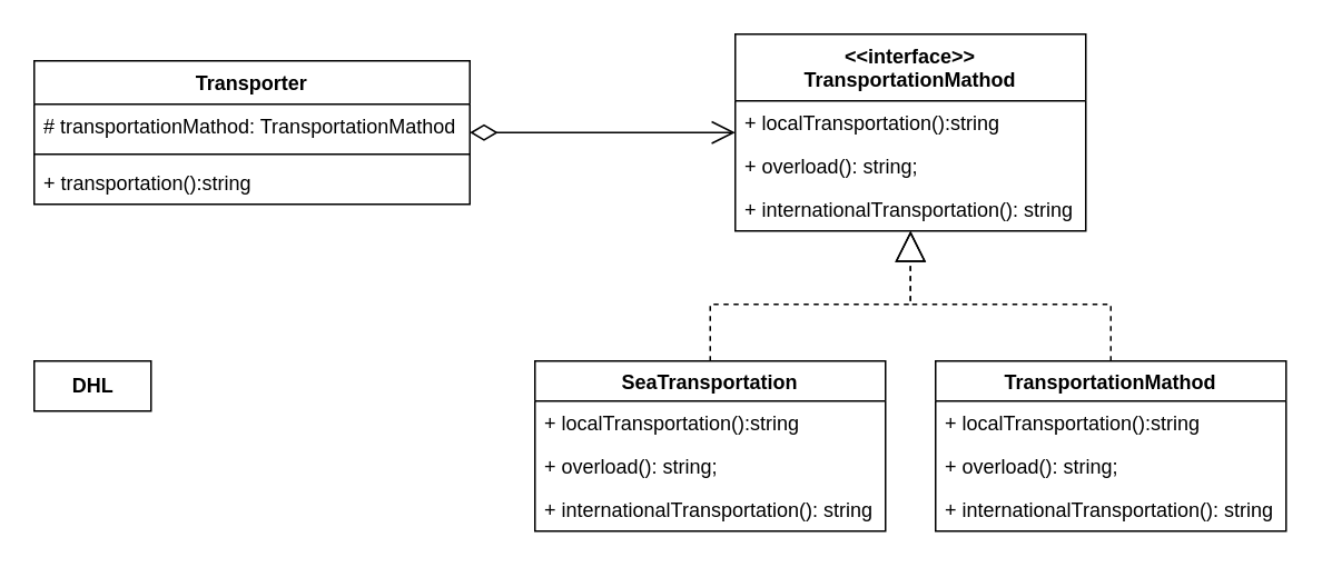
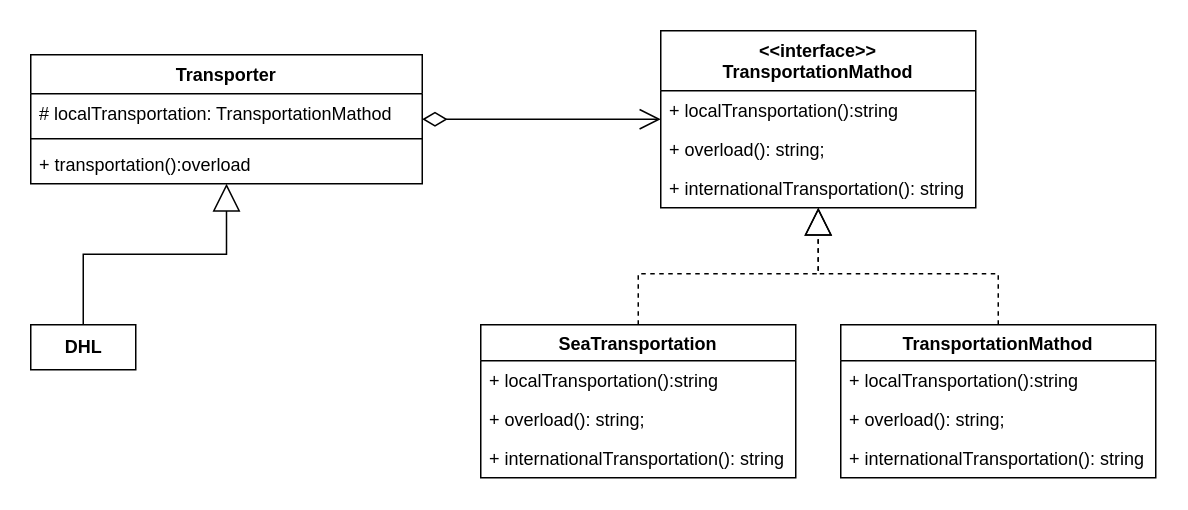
  <mxCell id="0" />
  <mxCell id="1" parent="0" />
  <mxCell id="2" value="Transporter" style="swimlane;fontStyle=1;align=center;verticalAlign=top;childLayout=stackLayout;horizontal=1;startSize=26;horizontalStack=0;resizeParent=1;resizeParentMax=0;resizeLast=0;collapsible=1;marginBottom=0;" parent="1" vertex="1"><mxGeometry x="20" y="36" width="261" height="86" as="geometry" /></mxCell>
- <mxCell id="3" value="# transportationMathod: TransportationMathod" style="text;strokeColor=none;fillColor=none;align=left;verticalAlign=top;spacingLeft=4;spacingRight=4;overflow=hidden;rotatable=0;points=[[0,0.5],[1,0.5]];portConstraint=eastwest;" parent="2" vertex="1"><mxGeometry y="26" width="261" height="26" as="geometry" /></mxCell>
+ <mxCell id="3" value="# localTransportation: TransportationMathod" style="text;strokeColor=none;fillColor=none;align=left;verticalAlign=top;spacingLeft=4;spacingRight=4;overflow=hidden;rotatable=0;points=[[0,0.5],[1,0.5]];portConstraint=eastwest;" parent="2" vertex="1"><mxGeometry y="26" width="261" height="26" as="geometry" /></mxCell>
  <mxCell id="4" value="" style="line;strokeWidth=1;fillColor=none;align=left;verticalAlign=middle;spacingTop=-1;spacingLeft=3;spacingRight=3;rotatable=0;labelPosition=right;points=[];portConstraint=eastwest;strokeColor=inherit;" parent="2" vertex="1"><mxGeometry y="52" width="261" height="8" as="geometry" /></mxCell>
- <mxCell id="5" value="+ transportation():string" style="text;strokeColor=none;fillColor=none;align=left;verticalAlign=top;spacingLeft=4;spacingRight=4;overflow=hidden;rotatable=0;points=[[0,0.5],[1,0.5]];portConstraint=eastwest;" parent="2" vertex="1"><mxGeometry y="60" width="261" height="26" as="geometry" /></mxCell>
+ <mxCell id="5" value="+ transportation():overload" style="text;strokeColor=none;fillColor=none;align=left;verticalAlign=top;spacingLeft=4;spacingRight=4;overflow=hidden;rotatable=0;points=[[0,0.5],[1,0.5]];portConstraint=eastwest;" parent="2" vertex="1"><mxGeometry y="60" width="261" height="26" as="geometry" /></mxCell>
  <mxCell id="6" value="&lt;span style=&quot;font-weight: 700;&quot;&gt;DHL&lt;/span&gt;" style="html=1;" parent="1" vertex="1"><mxGeometry x="20" y="216" width="70" height="30" as="geometry" /></mxCell>
+ <mxCell id="7" value="" style="endArrow=block;endSize=16;endFill=0;html=1;rounded=0;edgeStyle=orthogonalEdgeStyle;" parent="1" source="6" target="2" edge="1"><mxGeometry x="0.25" y="60" width="160" relative="1" as="geometry"><mxPoint x="220" y="376" as="sourcePoint" /><mxPoint x="380" y="376" as="targetPoint" /><mxPoint as="offset" /></mxGeometry></mxCell>
  <mxCell id="8" value="" style="edgeStyle=orthogonalEdgeStyle;rounded=0;orthogonalLoop=1;jettySize=auto;html=1;endArrow=block;endFill=0;dashed=1;endSize=16;" parent="1" source="14" target="10" edge="1"><mxGeometry relative="1" as="geometry" /></mxCell>
  <mxCell id="9" value="" style="edgeStyle=orthogonalEdgeStyle;rounded=0;orthogonalLoop=1;jettySize=auto;html=1;dashed=1;endArrow=block;endFill=0;endSize=16;" parent="1" source="18" target="10" edge="1"><mxGeometry relative="1" as="geometry" /></mxCell>
  <mxCell id="10" value="&lt;&lt;interface&gt;&gt;&#10;TransportationMathod" style="swimlane;fontStyle=1;childLayout=stackLayout;horizontal=1;startSize=40;fillColor=none;horizontalStack=0;resizeParent=1;resizeParentMax=0;resizeLast=0;collapsible=1;marginBottom=0;" parent="1" vertex="1"><mxGeometry x="440" y="20" width="210" height="118" as="geometry" /></mxCell>
  <mxCell id="11" value="+ localTransportation():string" style="text;strokeColor=none;fillColor=none;align=left;verticalAlign=top;spacingLeft=4;spacingRight=4;overflow=hidden;rotatable=0;points=[[0,0.5],[1,0.5]];portConstraint=eastwest;" parent="10" vertex="1"><mxGeometry y="40" width="210" height="26" as="geometry" /></mxCell>
  <mxCell id="12" value="+ overload(): string;" style="text;strokeColor=none;fillColor=none;align=left;verticalAlign=top;spacingLeft=4;spacingRight=4;overflow=hidden;rotatable=0;points=[[0,0.5],[1,0.5]];portConstraint=eastwest;" parent="10" vertex="1"><mxGeometry y="66" width="210" height="26" as="geometry" /></mxCell>
  <mxCell id="13" value="+ internationalTransportation(): string" style="text;strokeColor=none;fillColor=none;align=left;verticalAlign=top;spacingLeft=4;spacingRight=4;overflow=hidden;rotatable=0;points=[[0,0.5],[1,0.5]];portConstraint=eastwest;" parent="10" vertex="1"><mxGeometry y="92" width="210" height="26" as="geometry" /></mxCell>
  <mxCell id="14" value="TransportationMathod" style="swimlane;fontStyle=1;childLayout=stackLayout;horizontal=1;startSize=24;fillColor=none;horizontalStack=0;resizeParent=1;resizeParentMax=0;resizeLast=0;collapsible=1;marginBottom=0;" parent="1" vertex="1"><mxGeometry x="560" y="216" width="210" height="102" as="geometry" /></mxCell>
  <mxCell id="15" value="+ localTransportation():string" style="text;strokeColor=none;fillColor=none;align=left;verticalAlign=top;spacingLeft=4;spacingRight=4;overflow=hidden;rotatable=0;points=[[0,0.5],[1,0.5]];portConstraint=eastwest;" parent="14" vertex="1"><mxGeometry y="24" width="210" height="26" as="geometry" /></mxCell>
  <mxCell id="16" value="+ overload(): string;" style="text;strokeColor=none;fillColor=none;align=left;verticalAlign=top;spacingLeft=4;spacingRight=4;overflow=hidden;rotatable=0;points=[[0,0.5],[1,0.5]];portConstraint=eastwest;" parent="14" vertex="1"><mxGeometry y="50" width="210" height="26" as="geometry" /></mxCell>
  <mxCell id="17" value="+ internationalTransportation(): string" style="text;strokeColor=none;fillColor=none;align=left;verticalAlign=top;spacingLeft=4;spacingRight=4;overflow=hidden;rotatable=0;points=[[0,0.5],[1,0.5]];portConstraint=eastwest;" parent="14" vertex="1"><mxGeometry y="76" width="210" height="26" as="geometry" /></mxCell>
  <mxCell id="18" value="SeaTransportation" style="swimlane;fontStyle=1;childLayout=stackLayout;horizontal=1;startSize=24;fillColor=none;horizontalStack=0;resizeParent=1;resizeParentMax=0;resizeLast=0;collapsible=1;marginBottom=0;" parent="1" vertex="1"><mxGeometry x="320" y="216" width="210" height="102" as="geometry" /></mxCell>
  <mxCell id="19" value="+ localTransportation():string" style="text;strokeColor=none;fillColor=none;align=left;verticalAlign=top;spacingLeft=4;spacingRight=4;overflow=hidden;rotatable=0;points=[[0,0.5],[1,0.5]];portConstraint=eastwest;" parent="18" vertex="1"><mxGeometry y="24" width="210" height="26" as="geometry" /></mxCell>
  <mxCell id="20" value="+ overload(): string;" style="text;strokeColor=none;fillColor=none;align=left;verticalAlign=top;spacingLeft=4;spacingRight=4;overflow=hidden;rotatable=0;points=[[0,0.5],[1,0.5]];portConstraint=eastwest;" parent="18" vertex="1"><mxGeometry y="50" width="210" height="26" as="geometry" /></mxCell>
  <mxCell id="21" value="+ internationalTransportation(): string" style="text;strokeColor=none;fillColor=none;align=left;verticalAlign=top;spacingLeft=4;spacingRight=4;overflow=hidden;rotatable=0;points=[[0,0.5],[1,0.5]];portConstraint=eastwest;" parent="18" vertex="1"><mxGeometry y="76" width="210" height="26" as="geometry" /></mxCell>
  <mxCell id="22" value="" style="endArrow=open;html=1;endSize=12;startArrow=diamondThin;startSize=14;startFill=0;edgeStyle=orthogonalEdgeStyle;align=left;verticalAlign=bottom;rounded=0;" parent="1" source="2" target="10" edge="1"><mxGeometry x="0.094" y="49" relative="1" as="geometry"><mxPoint x="320" y="196" as="sourcePoint" /><mxPoint x="480" y="196" as="targetPoint" /><mxPoint as="offset" /></mxGeometry></mxCell>
